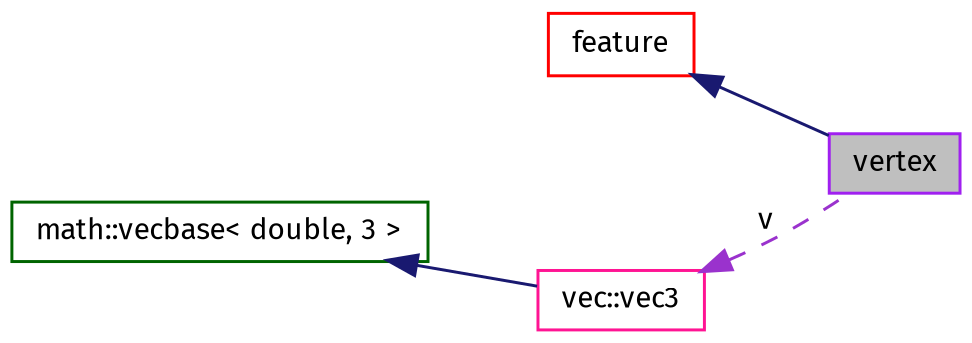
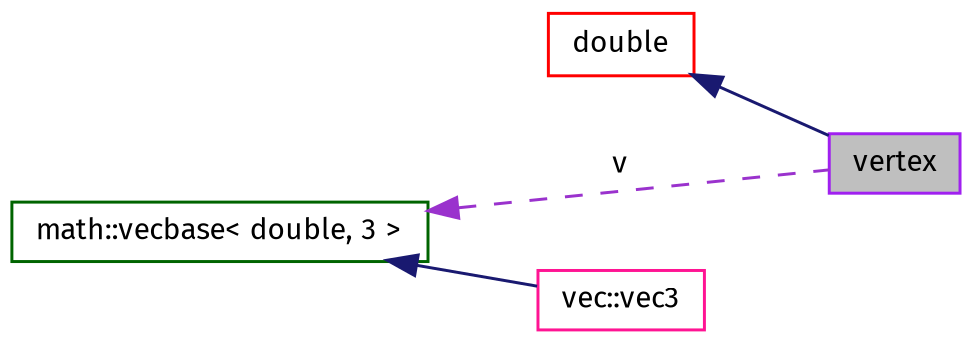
  digraph {
    fontname="Fira Sans"
    rankdir=LR
    node [fillcolor=white fontname="Fira Sans" fontsize=10 shape=record style=filled]
    edge [color=midnightblue dir=back fontname="Fira Sans" fontsize=10 labelfontname=Helvetica labelfontsize=10 style=solid]
    n1 [color=purple fillcolor=grey75 fontcolor=black height=0.2 label=vertex width=0.4]
-   n2 [color=red height=0.2 label=feature width=0.4]
+   n2 [color=red height=0.2 label=double width=0.4]
    n3 [color=deeppink height=0.2 label="vec::vec3" width=0.4]
    n4 [color=darkgreen height=0.2 label="math::vecbase\< double, 3 \>" width=0.4]
    n2 -> n1
-   n3 -> n1 [color=darkorchid3 label=v style=dashed]
+   n4 -> n1 [color=darkorchid3 label=v style=dashed]
    n4 -> n3
  }
